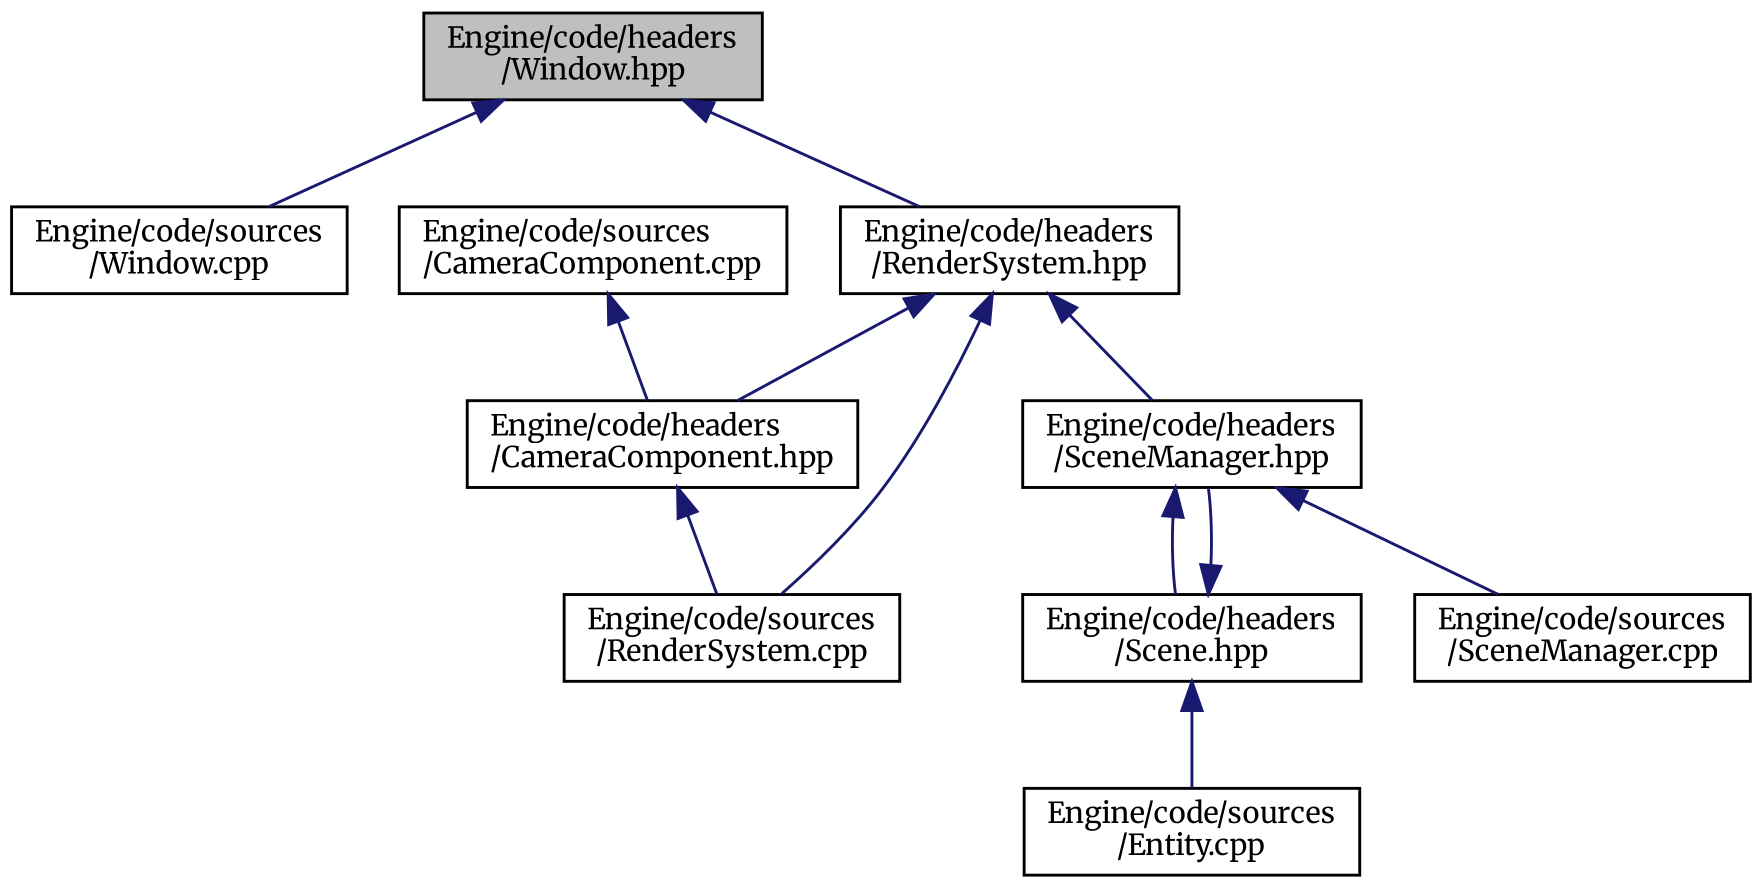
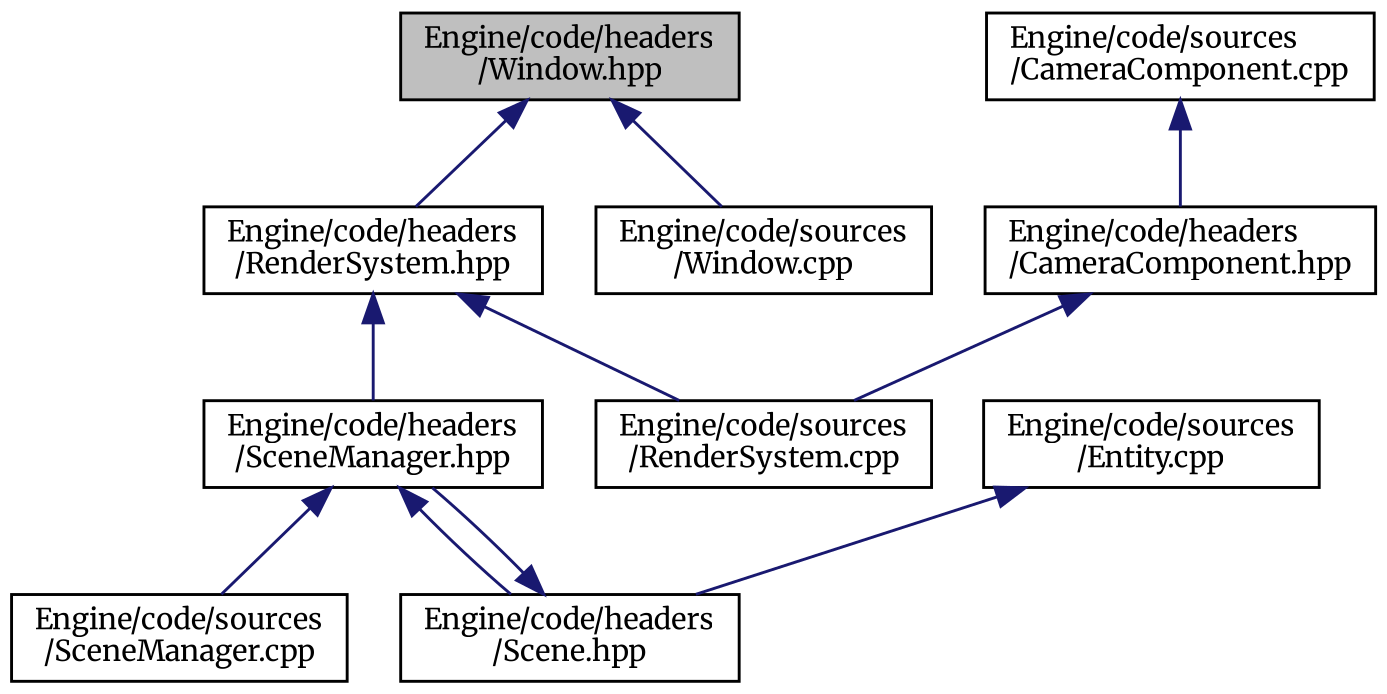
  digraph {
    fontname=Merriweather
    node [color=black fillcolor=white fontname=Merriweather fontsize=10 shape=record style=filled]
    edge [color=midnightblue dir=back fontname=Merriweather fontsize=10 labelfontname=Helvetica labelfontsize=10 style=solid]
    n1 [fillcolor=grey75 fontcolor=black height=0.2 label="Engine/code/headers\l/Window.hpp" width=0.4]
    n2 [height=0.2 label="Engine/code/headers\l/RenderSystem.hpp" width=0.4]
    n3 [height=0.2 label="Engine/code/sources\l/Window.cpp" width=0.4]
    n4 [height=0.2 label="Engine/code/headers\l/CameraComponent.hpp" width=0.4]
    n5 [height=0.2 label="Engine/code/sources\l/RenderSystem.cpp" width=0.4]
    n6 [height=0.2 label="Engine/code/headers\l/SceneManager.hpp" width=0.4]
    n7 [height=0.2 label="Engine/code/headers\l/Scene.hpp" width=0.4]
    n8 [height=0.2 label="Engine/code/sources\l/Entity.cpp" width=0.4]
    n9 [height=0.2 label="Engine/code/sources\l/CameraComponent.cpp" width=0.4]
    n10 [height=0.2 label="Engine/code/sources\l/SceneManager.cpp" width=0.4]
    n1 -> n2
    n1 -> n3
-   n2 -> n4
    n2 -> n5
    n2 -> n6
    n4 -> n5
    n6 -> n7
    n6 -> n10
    n7 -> n6
-   n7 -> n8
+   n8 -> n7
    n9 -> n4
  }
